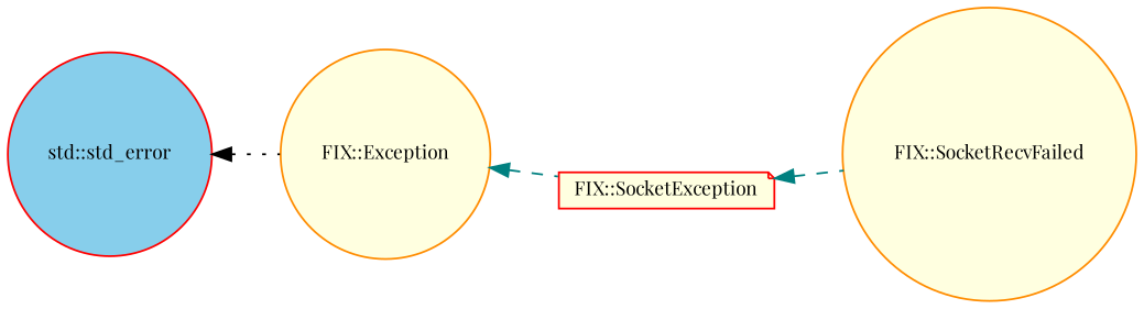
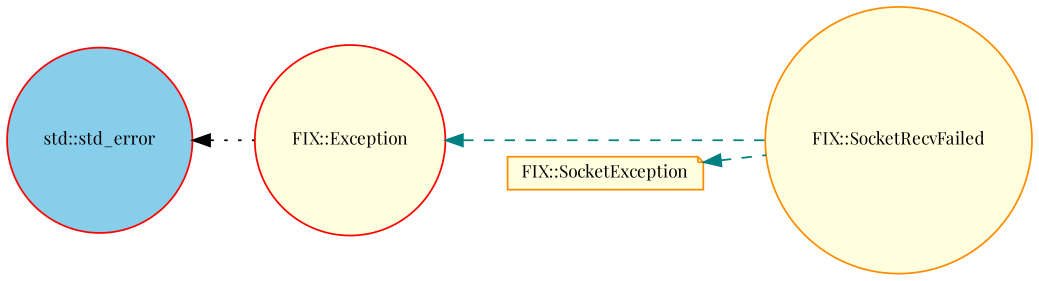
  digraph {
    fontname="Playfair Display"
    rankdir=LR
    node [color=darkorange fillcolor=lightyellow fontname="Playfair Display" fontsize=10 shape=circle style=filled]
    edge [color=teal dir=back fontname="Playfair Display" fontsize=10 labelfontname=Helvetica labelfontsize=10 style=dashed]
    n1 [fontcolor=black height=0.2 label="FIX::SocketRecvFailed" width=0.4]
-   n2 [color=red height=0.2 label="FIX::SocketException" shape=note width=0.4]
-   n3 [height=0.2 label="FIX::Exception" width=0.4]
+   n2 [height=0.2 label="FIX::SocketException" shape=note width=0.4]
+   n3 [color=red height=0.2 label="FIX::Exception" width=0.4]
    n4 [color=red fillcolor=skyblue height=0.2 label="std::std_error" width=0.4]
    n2 -> n1
-   n3 -> n2
+   n3 -> n1
    n4 -> n3 [color=black style=dotted]
  }
